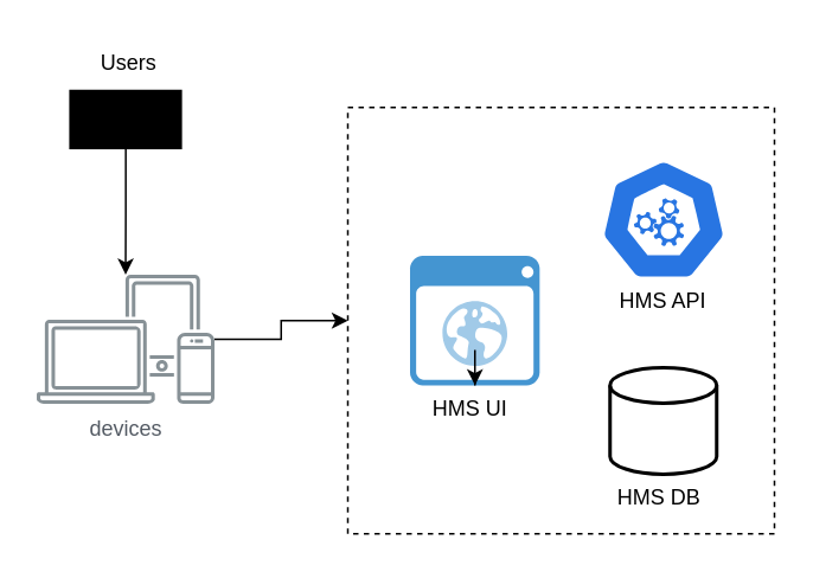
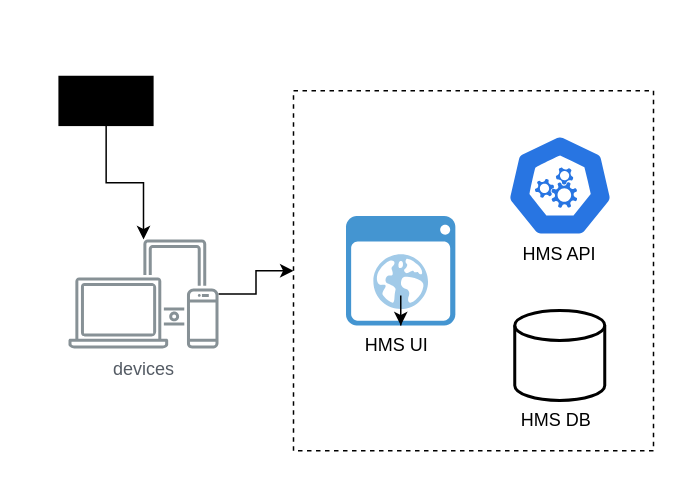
  <mxCell id="0" />
  <mxCell id="1" parent="0" />
  <mxCell id="2" value="" style="group" vertex="1" connectable="0" parent="1"><mxGeometry x="20" y="20" width="415" height="280" as="geometry" /></mxCell>
  <mxCell id="3" style="edgeStyle=orthogonalEdgeStyle;rounded=0;orthogonalLoop=1;jettySize=auto;html=1;entryX=0;entryY=0.5;entryDx=0;entryDy=0;" edge="1" parent="2" source="4" target="6"><mxGeometry relative="1" as="geometry" /></mxCell>
- <mxCell id="4" value="devices" style="sketch=0;outlineConnect=0;gradientColor=none;fontColor=#545B64;strokeColor=none;fillColor=#879196;dashed=0;verticalLabelPosition=bottom;verticalAlign=top;align=center;html=1;fontSize=12;fontStyle=0;aspect=fixed;shape=mxgraph.aws4.illustration_devices;pointerEvents=1" vertex="1" parent="2"><mxGeometry y="134" width="100" height="73" as="geometry" /></mxCell>
+ <mxCell id="4" value="devices" style="sketch=0;outlineConnect=0;gradientColor=none;fontColor=#545B64;strokeColor=none;fillColor=#879196;dashed=0;verticalLabelPosition=bottom;verticalAlign=top;align=center;html=1;fontSize=12;fontStyle=0;aspect=fixed;shape=mxgraph.aws4.illustration_devices;pointerEvents=1" vertex="1" parent="2"><mxGeometry x="25" y="139" width="100" height="73" as="geometry" /></mxCell>
  <mxCell id="5" style="edgeStyle=orthogonalEdgeStyle;rounded=0;orthogonalLoop=1;jettySize=auto;html=1;" edge="1" parent="2" source="7" target="4"><mxGeometry relative="1" as="geometry" /></mxCell>
  <mxCell id="6" value="" style="whiteSpace=wrap;html=1;aspect=fixed;fillColor=none;dashed=1;" vertex="1" parent="2"><mxGeometry x="175" y="40" width="240" height="240" as="geometry" /></mxCell>
  <mxCell id="7" value="" style="sketch=0;verticalLabelPosition=bottom;sketch=0;aspect=fixed;html=1;verticalAlign=top;strokeColor=none;fillColor=#000000;align=center;outlineConnect=0;pointerEvents=1;shape=mxgraph.citrix2.users;" vertex="1" parent="2"><mxGeometry x="18.27" y="30" width="63.47" height="33.56" as="geometry" /></mxCell>
  <mxCell id="8" value="" style="group" vertex="1" connectable="0" parent="2"><mxGeometry x="310" y="69" width="85.35" height="101" as="geometry" /></mxCell>
  <mxCell id="9" value="" style="aspect=fixed;sketch=0;html=1;dashed=0;whitespace=wrap;verticalLabelPosition=bottom;verticalAlign=top;fillColor=#2875E2;strokeColor=#ffffff;points=[[0.005,0.63,0],[0.1,0.2,0],[0.9,0.2,0],[0.5,0,0],[0.995,0.63,0],[0.72,0.99,0],[0.5,1,0],[0.28,0.99,0]];shape=mxgraph.kubernetes.icon2;prIcon=api" vertex="1" parent="8"><mxGeometry x="7.112" width="71.125" height="68.28" as="geometry" /></mxCell>
  <mxCell id="10" value="&lt;font&gt;HMS API&lt;/font&gt;" style="text;html=1;align=center;verticalAlign=middle;whiteSpace=wrap;rounded=0;strokeWidth=1;" vertex="1" parent="8"><mxGeometry y="58.324" width="85.35" height="42.676" as="geometry" /></mxCell>
  <mxCell id="11" value="" style="group" vertex="1" connectable="0" parent="2"><mxGeometry x="210" y="123.55" width="72.9" height="96.45" as="geometry" /></mxCell>
  <mxCell id="12" value="" style="shadow=0;dashed=0;html=1;strokeColor=none;fillColor=#4495D1;labelPosition=center;verticalLabelPosition=bottom;verticalAlign=top;align=center;outlineConnect=0;shape=mxgraph.veeam.2d.web_ui;" vertex="1" parent="11"><mxGeometry width="72.9" height="72.9" as="geometry" /></mxCell>
  <mxCell id="13" value="HMS UI" style="text;whiteSpace=wrap;html=1;" vertex="1" parent="11"><mxGeometry x="11.45" y="72.9" width="50" height="23.55" as="geometry" /></mxCell>
  <mxCell id="14" value="" style="edgeStyle=orthogonalEdgeStyle;rounded=0;orthogonalLoop=1;jettySize=auto;html=1;" edge="1" parent="11" source="13" target="12"><mxGeometry relative="1" as="geometry" /></mxCell>
  <mxCell id="15" value="" style="group" vertex="1" connectable="0" parent="2"><mxGeometry x="322.5" y="186.45" width="60" height="83.55" as="geometry" /></mxCell>
  <mxCell id="16" value="" style="strokeWidth=2;html=1;shape=mxgraph.flowchart.database;whiteSpace=wrap;" vertex="1" parent="15"><mxGeometry width="60" height="60" as="geometry" /></mxCell>
  <mxCell id="17" value="HMS DB" style="text;whiteSpace=wrap;html=1;" vertex="1" parent="15"><mxGeometry x="2.5" y="60.0" width="55" height="23.55" as="geometry" /></mxCell>
- <mxCell id="18" value="Users" style="text;html=1;align=center;verticalAlign=middle;whiteSpace=wrap;rounded=0;" vertex="1" parent="2"><mxGeometry x="21.74" width="60" height="30" as="geometry" /></mxCell>
